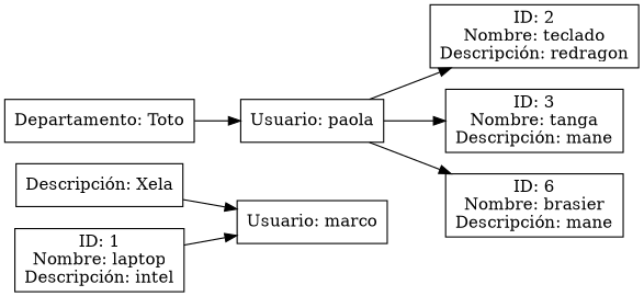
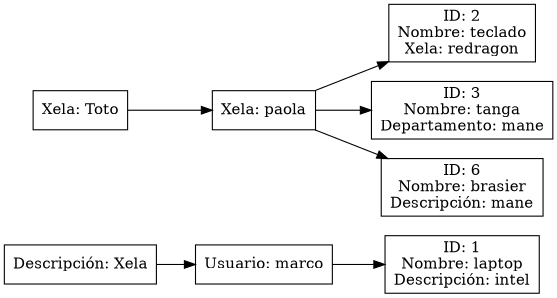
  digraph {
    rankdir=LR
    node [shape=rectangle]
    n1 [label="Descripción: Xela"]
    n2 [label="Usuario: marco"]
    n3 [label="ID: 1\nNombre: laptop\nDescripción: intel"]
-   n4 [label="ID: 2\nNombre: teclado\nDescripción: redragon"]
-   n5 [label="Departamento: Toto"]
-   n6 [label="Usuario: paola"]
-   n7 [label="ID: 3\nNombre: tanga\nDescripción: mane"]
+   n4 [label="ID: 2\nNombre: teclado\nXela: redragon"]
+   n5 [label="Xela: Toto"]
+   n6 [label="Xela: paola"]
+   n7 [label="ID: 3\nNombre: tanga\nDepartamento: mane"]
    n8 [label="ID: 6\nNombre: brasier\nDescripción: mane"]
    n1 -> n2
-   n3 -> n2
+   n2 -> n3
    n5 -> n6
    n6 -> n4
    n6 -> n7
    n6 -> n8
  }
